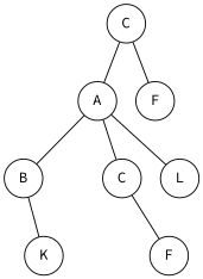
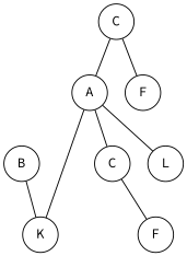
  graph {
    fontname="Source Code Pro"
    ordering=out
    node [fontname="Source Code Pro" shape=circle]
    edge [fontname="Source Code Pro"]
    n1 [label=C]
    n2 [label=A]
    n3 [label=F]
    n4 [label=B]
    n5 [label=C]
    n6 [label=L]
    n7 [label=K]
    n8 [label=A style=invis]
    n9 [label=F]
    n1 -- n2
    n1 -- n3
-   n2 -- n4
+   n2 -- n7
    n2 -- n5
    n2 -- n6
    n4 -- n7
    n5 -- n8 [style=invis]
    n5 -- n9
  }
